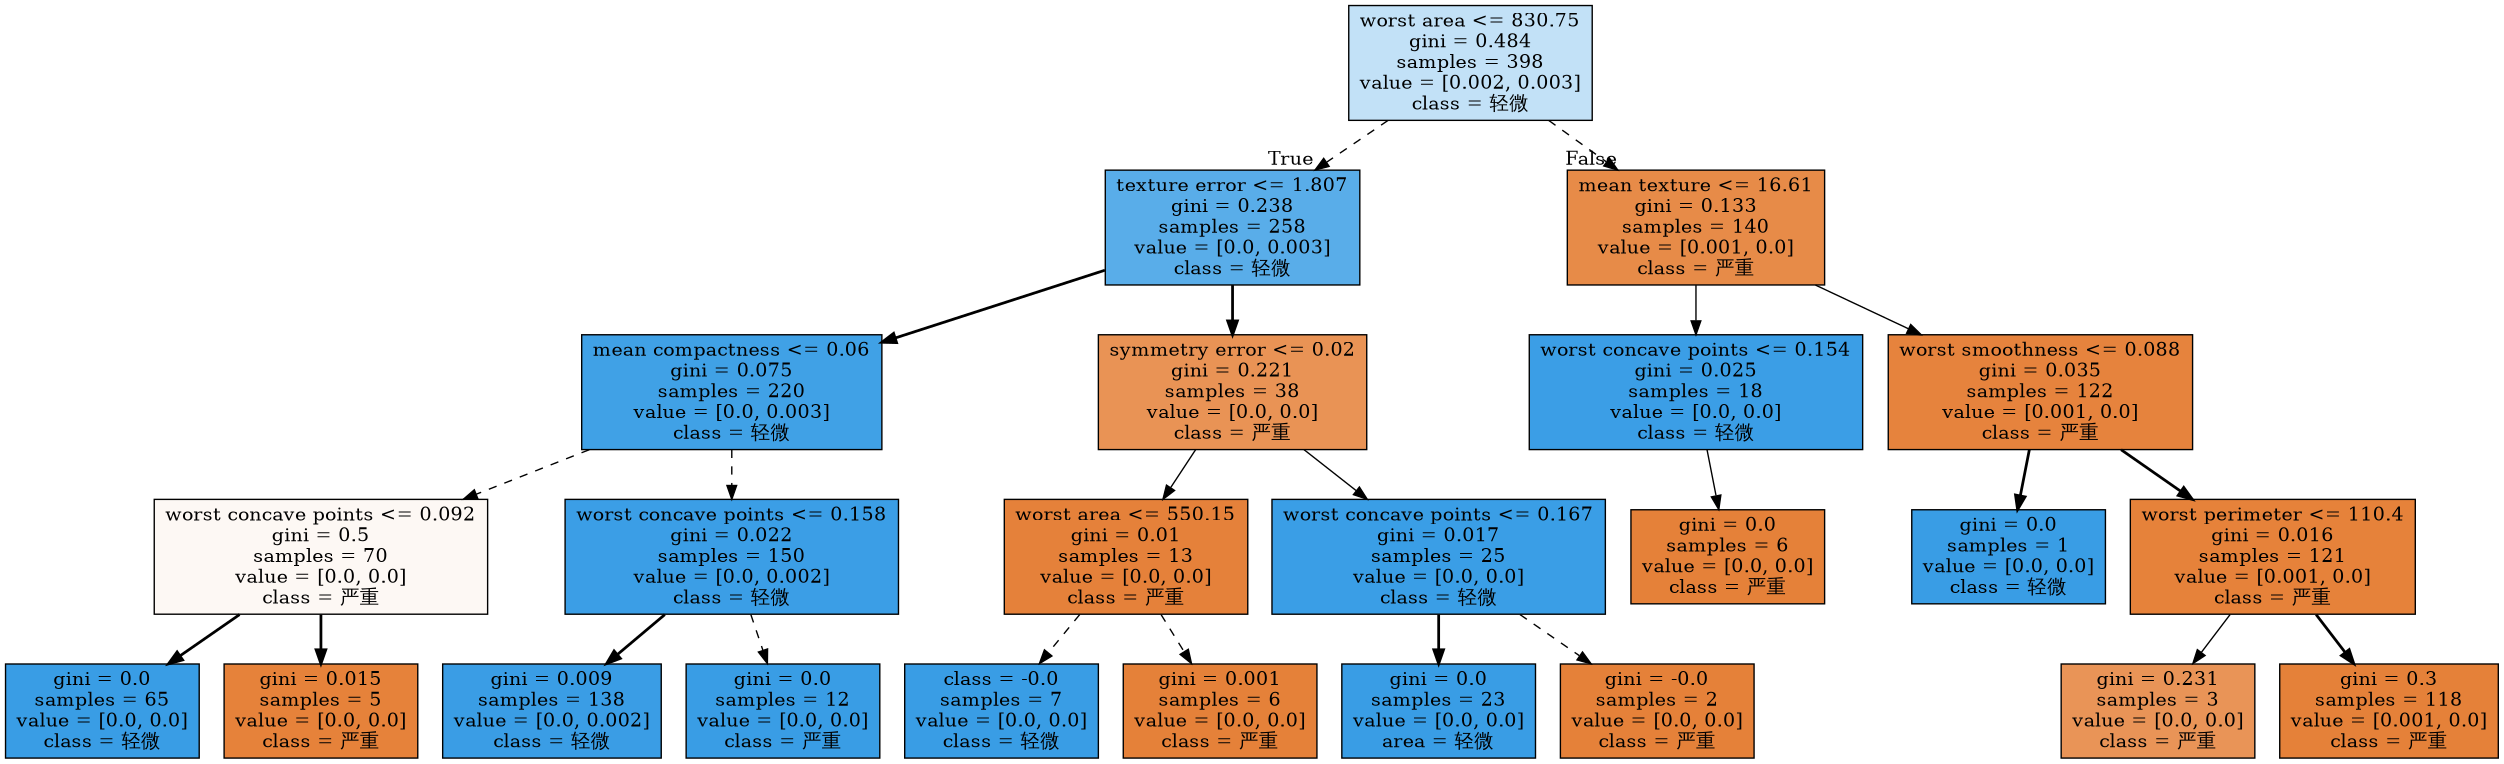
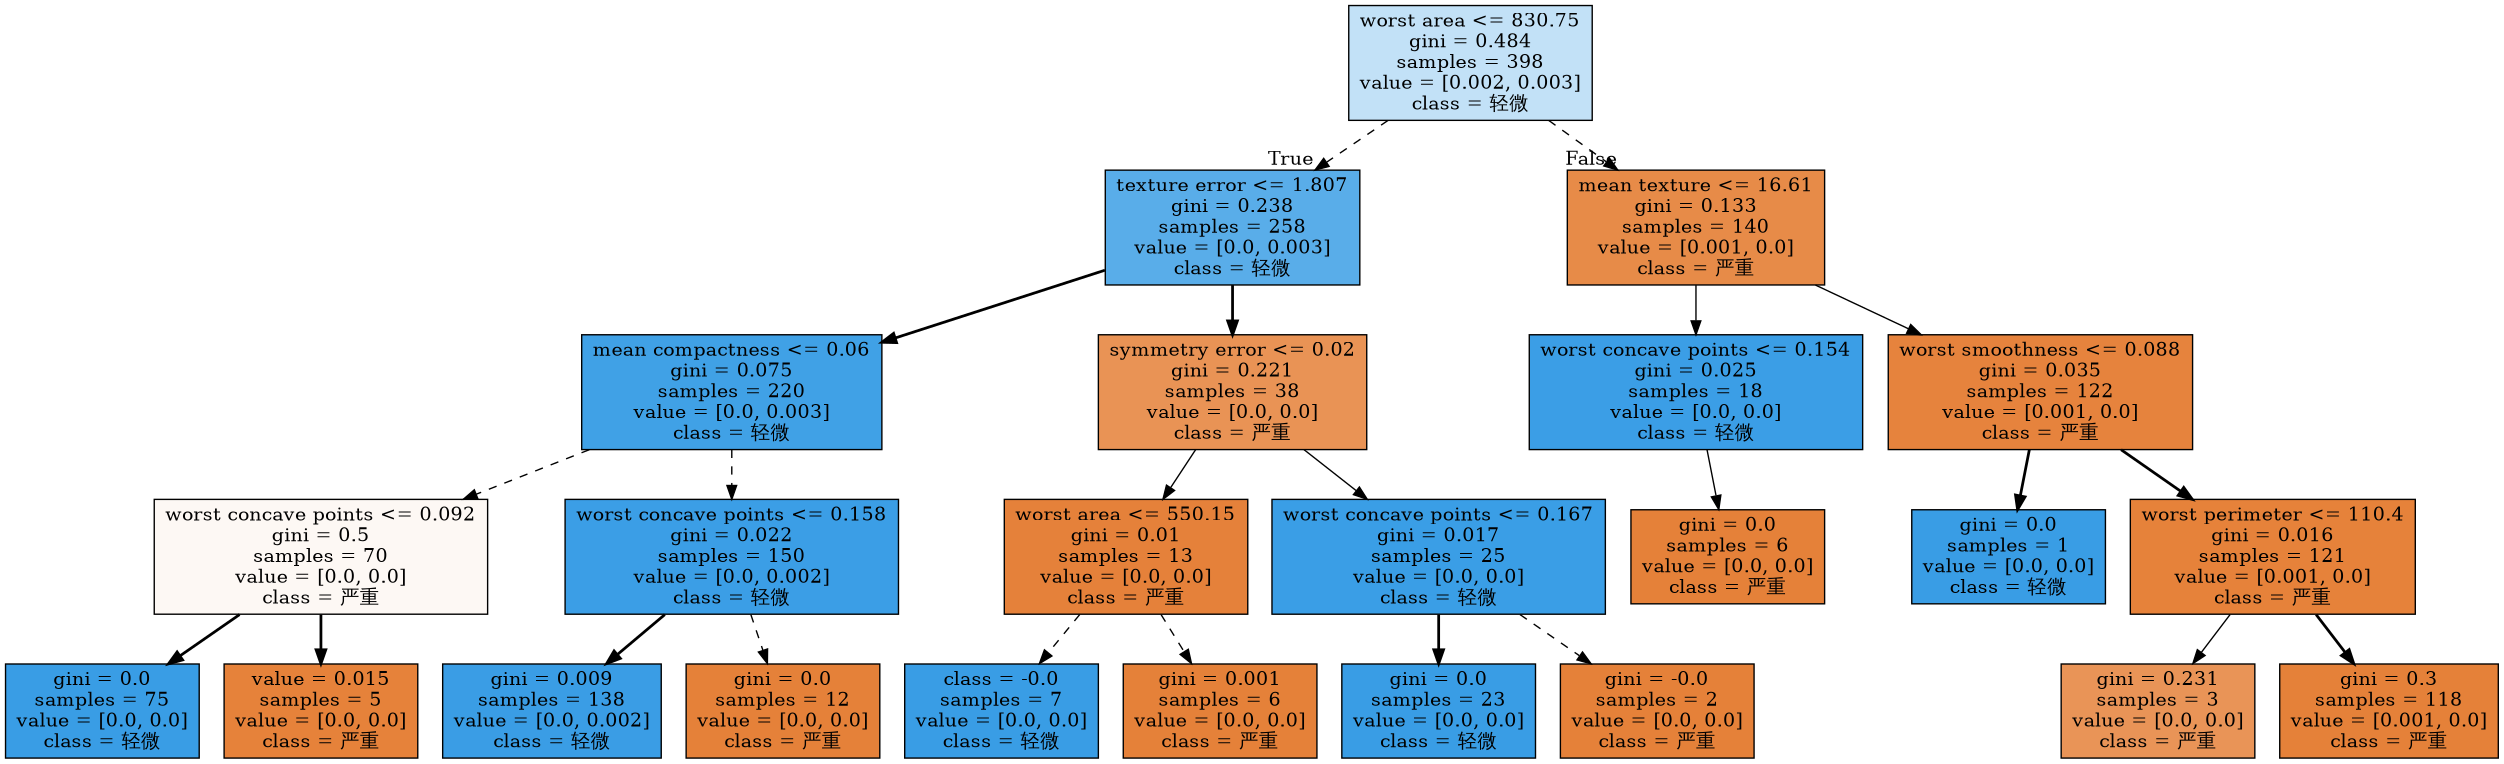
  digraph {
    node [color=black fillcolor="#e58139ff" shape=box style=filled]
    edge [style=bold]
    n1 [fillcolor="#399de54e" label="worst area <= 830.75\ngini = 0.484\nsamples = 398\nvalue = [0.002, 0.003]\nclass = 轻微"]
    n2 [fillcolor="#399de5d6" label="texture error <= 1.807\ngini = 0.238\nsamples = 258\nvalue = [0.0, 0.003]\nclass = 轻微"]
    n3 [fillcolor="#e58139eb" label="mean texture <= 16.61\ngini = 0.133\nsamples = 140\nvalue = [0.001, 0.0]\nclass = 严重"]
    n4 [fillcolor="#399de5f5" label="mean compactness <= 0.06\ngini = 0.075\nsamples = 220\nvalue = [0.0, 0.003]\nclass = 轻微"]
    n5 [fillcolor="#e58139da" label="symmetry error <= 0.02\ngini = 0.221\nsamples = 38\nvalue = [0.0, 0.0]\nclass = 严重"]
    n6 [fillcolor="#399de5fc" label="worst concave points <= 0.154\ngini = 0.025\nsamples = 18\nvalue = [0.0, 0.0]\nclass = 轻微"]
    n7 [fillcolor="#e58139fa" label="worst smoothness <= 0.088\ngini = 0.035\nsamples = 122\nvalue = [0.001, 0.0]\nclass = 严重"]
    n8 [fillcolor="#e581390e" label="worst concave points <= 0.092\ngini = 0.5\nsamples = 70\nvalue = [0.0, 0.0]\nclass = 严重"]
    n9 [fillcolor="#399de5fc" label="worst concave points <= 0.158\ngini = 0.022\nsamples = 150\nvalue = [0.0, 0.002]\nclass = 轻微"]
    n10 [fillcolor="#e58139fe" label="worst area <= 550.15\ngini = 0.01\nsamples = 13\nvalue = [0.0, 0.0]\nclass = 严重"]
    n11 [fillcolor="#399de5fd" label="worst concave points <= 0.167\ngini = 0.017\nsamples = 25\nvalue = [0.0, 0.0]\nclass = 轻微"]
-   n12 [fillcolor="#399de5ff" label="gini = 0.0\nsamples = 65\nvalue = [0.0, 0.0]\nclass = 轻微"]
-   n13 [fillcolor="#e58139fd" label="gini = 0.015\nsamples = 5\nvalue = [0.0, 0.0]\nclass = 严重"]
+   n12 [fillcolor="#399de5ff" label="gini = 0.0\nsamples = 75\nvalue = [0.0, 0.0]\nclass = 轻微"]
+   n13 [fillcolor="#e58139fd" label="value = 0.015\nsamples = 5\nvalue = [0.0, 0.0]\nclass = 严重"]
    n14 [fillcolor="#399de5fe" label="gini = 0.009\nsamples = 138\nvalue = [0.0, 0.002]\nclass = 轻微"]
-   n15 [fillcolor="#399de5ff" label="gini = 0.0\nsamples = 12\nvalue = [0.0, 0.0]\nclass = 严重"]
+   n15 [label="gini = 0.0\nsamples = 12\nvalue = [0.0, 0.0]\nclass = 严重"]
    n16 [fillcolor="#399de5ff" label="class = -0.0\nsamples = 7\nvalue = [0.0, 0.0]\nclass = 轻微"]
    n17 [label="gini = 0.001\nsamples = 6\nvalue = [0.0, 0.0]\nclass = 严重"]
-   n18 [fillcolor="#399de5ff" label="gini = 0.0\nsamples = 23\nvalue = [0.0, 0.0]\narea = 轻微"]
+   n18 [fillcolor="#399de5ff" label="gini = 0.0\nsamples = 23\nvalue = [0.0, 0.0]\nclass = 轻微"]
    n19 [label="gini = -0.0\nsamples = 2\nvalue = [0.0, 0.0]\nclass = 严重"]
    n20 [label="gini = 0.0\nsamples = 6\nvalue = [0.0, 0.0]\nclass = 严重"]
    n21 [fillcolor="#399de5ff" label="gini = 0.0\nsamples = 1\nvalue = [0.0, 0.0]\nclass = 轻微"]
    n22 [fillcolor="#e58139fd" label="worst perimeter <= 110.4\ngini = 0.016\nsamples = 121\nvalue = [0.001, 0.0]\nclass = 严重"]
    n23 [fillcolor="#e58139d8" label="gini = 0.231\nsamples = 3\nvalue = [0.0, 0.0]\nclass = 严重"]
    n24 [label="gini = 0.3\nsamples = 118\nvalue = [0.001, 0.0]\nclass = 严重"]
    n1 -> n2 [headlabel=True labelangle=45 labeldistance=2.5 style=dashed]
    n1 -> n3 [headlabel=False labelangle=-45 labeldistance=2.5 style=dashed]
    n2 -> n4
    n2 -> n5
    n3 -> n6 [style=solid]
    n3 -> n7 [style=solid]
    n4 -> n8 [style=dashed]
    n4 -> n9 [style=dashed]
    n5 -> n10 [style=solid]
    n5 -> n11 [style=solid]
    n6 -> n20 [style=solid]
    n7 -> n21
    n7 -> n22
    n8 -> n12
    n8 -> n13
    n9 -> n14
    n9 -> n15 [style=dashed]
    n10 -> n16 [style=dashed]
    n10 -> n17 [style=dashed]
    n11 -> n18
    n11 -> n19 [style=dashed]
    n22 -> n23 [style=solid]
    n22 -> n24
  }
